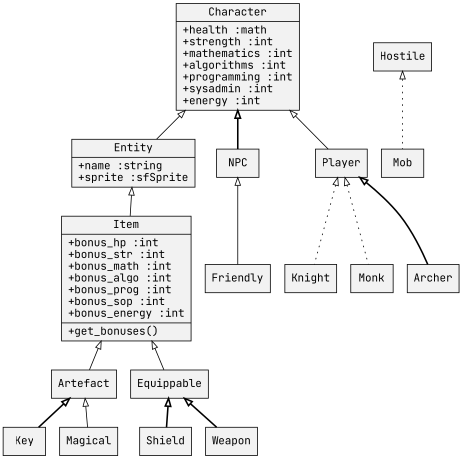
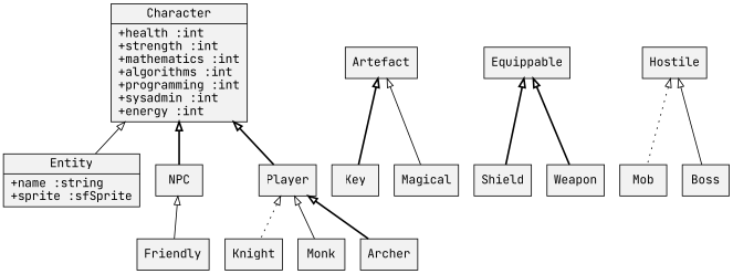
  digraph {
    fontname="JetBrains Mono"
    node [fillcolor=gray95 fontname="JetBrains Mono" shape=record style=filled]
    edge [arrowtail=empty dir=back fontname="JetBrains Mono" style=solid]
    n1 [label="{Entity|+name :string\l+sprite :sfSprite\l}"]
-   n2 [label="{Item|+bonus_hp :int\l+bonus_str :int\l+bonus_math :int\l+bonus_algo :int\l+bonus_prog :int\l+bonus_sop :int\l+bonus_energy :int\l|+get_bonuses()\l}"]
    n3 [label="{Artefact}"]
    n4 [label="{Equippable}"]
-   n5 [label="{Character|+health :math\l+strength :int\l+mathematics :int\l+algorithms :int\l+programming :int\l+sysadmin :int\l+energy :int\l}"]
+   n5 [label="{Character|+health :int\l+strength :int\l+mathematics :int\l+algorithms :int\l+programming :int\l+sysadmin :int\l+energy :int\l}"]
    n6 [label="{NPC}"]
    n7 [label="{Player}"]
    n8 [label="{Friendly}"]
    n9 [label="{Hostile}"]
    n10 [label="{Mob}"]
+   n11 [label="{Boss}"]
    n12 [label="{Knight}"]
    n13 [label="{Monk}"]
    n14 [label="{Archer}"]
    n15 [label="{Key}"]
    n16 [label="{Magical}"]
    n17 [label="{Shield}"]
    n18 [label="{Weapon}"]
-   n1 -> n2
-   n2 -> n3
-   n2 -> n4
    n3 -> n15 [style=bold]
    n3 -> n16
    n4 -> n17 [style=bold]
    n4 -> n18 [style=bold]
    n5 -> n1
    n5 -> n6 [style=bold]
-   n5 -> n7
+   n5 -> n7 [style=bold]
    n6 -> n8
    n7 -> n12 [style=dotted]
-   n7 -> n13 [style=dotted]
+   n7 -> n13
    n7 -> n14 [style=bold]
    n9 -> n10 [style=dotted]
+   n9 -> n11
  }
